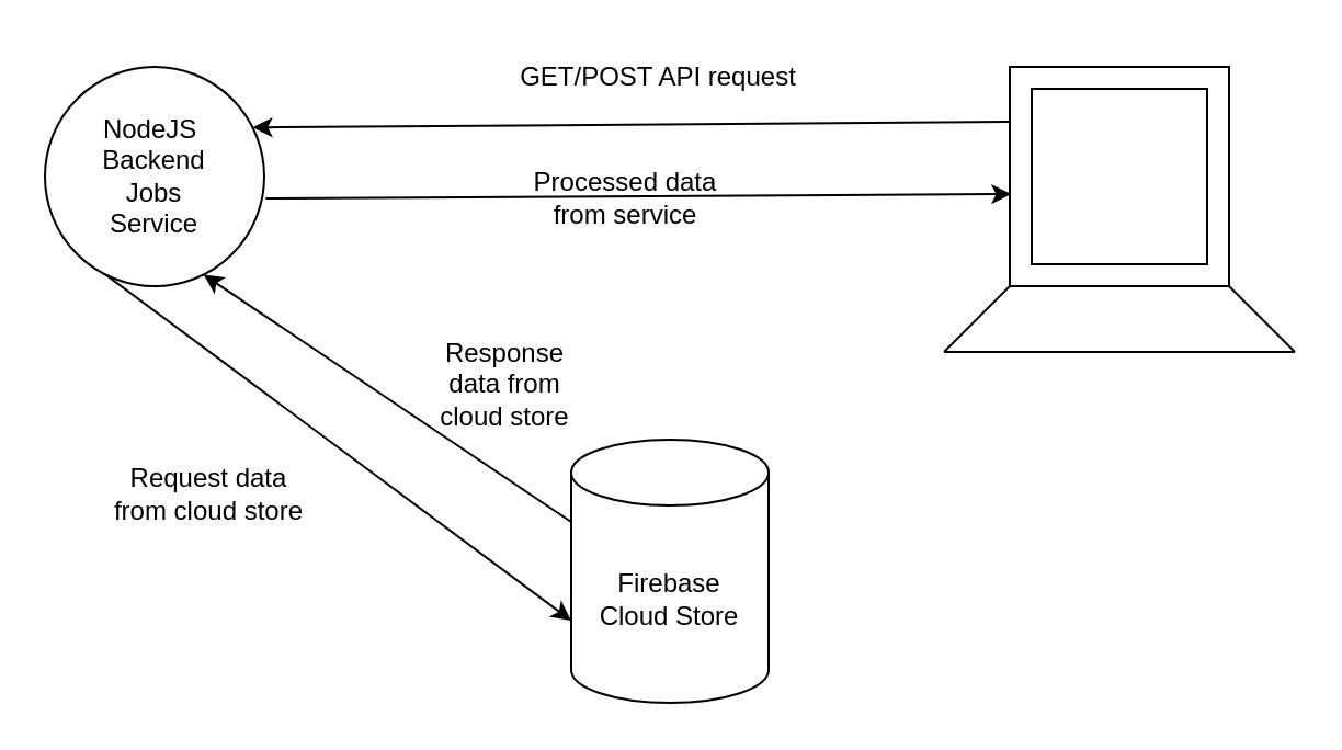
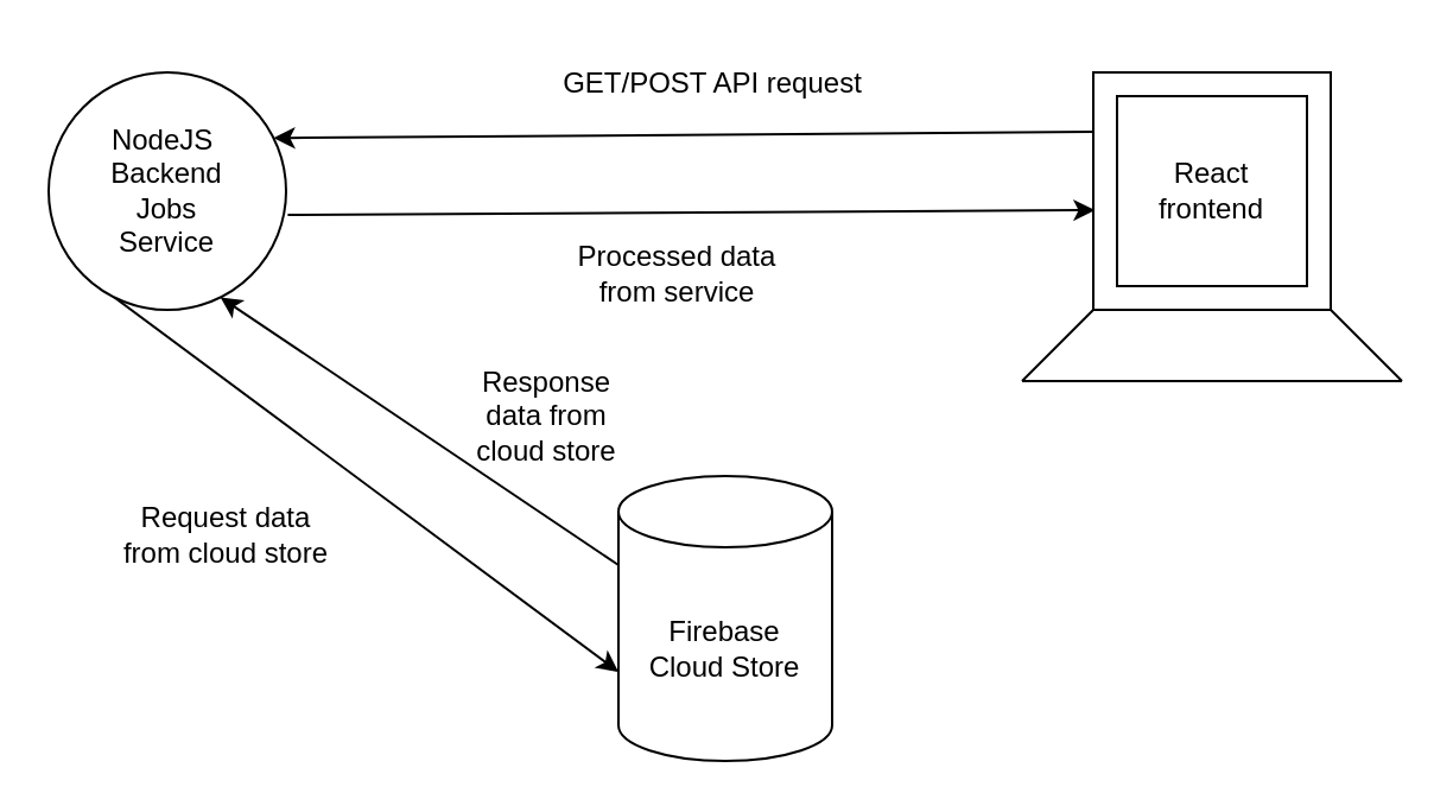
  <mxCell id="0" />
  <mxCell id="1" parent="0" />
  <mxCell id="2" value="NodeJS&amp;nbsp;&lt;br&gt;Backend&lt;br&gt;Jobs&lt;br&gt;Service" style="ellipse;whiteSpace=wrap;html=1;aspect=fixed;" vertex="1" parent="1"><mxGeometry x="20" y="30" width="100" height="100" as="geometry" /></mxCell>
  <mxCell id="3" value="" style="whiteSpace=wrap;html=1;aspect=fixed;" vertex="1" parent="1"><mxGeometry x="460" y="30" width="100" height="100" as="geometry" /></mxCell>
  <mxCell id="4" value="Firebase&lt;br&gt;Cloud Store" style="shape=cylinder3;whiteSpace=wrap;html=1;boundedLbl=1;backgroundOutline=1;size=15;" vertex="1" parent="1"><mxGeometry x="260" y="200" width="90" height="120" as="geometry" /></mxCell>
  <mxCell id="5" value="" style="endArrow=classic;html=1;rounded=0;exitX=0;exitY=0.25;exitDx=0;exitDy=0;entryX=1;entryY=0.25;entryDx=0;entryDy=0;" edge="1" parent="1" source="3" target="2"><mxGeometry width="50" height="50" relative="1" as="geometry"><mxPoint x="360" y="70" as="sourcePoint" /><mxPoint x="410" y="20" as="targetPoint" /></mxGeometry></mxCell>
  <mxCell id="6" value="GET/POST API request" style="text;html=1;strokeColor=none;fillColor=none;align=center;verticalAlign=middle;whiteSpace=wrap;rounded=0;" vertex="1" parent="1"><mxGeometry x="230" y="20" width="140" height="30" as="geometry" /></mxCell>
  <mxCell id="7" value="" style="endArrow=classic;html=1;rounded=0;exitX=0.25;exitY=1;exitDx=0;exitDy=0;entryX=0;entryY=0;entryDx=0;entryDy=82.5;entryPerimeter=0;" edge="1" parent="1" source="2" target="4"><mxGeometry width="50" height="50" relative="1" as="geometry"><mxPoint x="110" y="280" as="sourcePoint" /><mxPoint x="160" y="230" as="targetPoint" /></mxGeometry></mxCell>
  <mxCell id="8" value="Request data from cloud store" style="text;html=1;strokeColor=none;fillColor=none;align=center;verticalAlign=middle;whiteSpace=wrap;rounded=0;" vertex="1" parent="1"><mxGeometry x="50" y="210" width="90" height="30" as="geometry" /></mxCell>
  <mxCell id="9" value="" style="endArrow=classic;html=1;rounded=0;exitX=0;exitY=0;exitDx=0;exitDy=37.5;exitPerimeter=0;entryX=0.75;entryY=1;entryDx=0;entryDy=0;" edge="1" parent="1" source="4" target="2"><mxGeometry width="50" height="50" relative="1" as="geometry"><mxPoint x="270" y="200" as="sourcePoint" /><mxPoint x="320" y="150" as="targetPoint" /></mxGeometry></mxCell>
  <mxCell id="10" value="Response data from cloud store" style="text;html=1;strokeColor=none;fillColor=none;align=center;verticalAlign=middle;whiteSpace=wrap;rounded=0;" vertex="1" parent="1"><mxGeometry x="190" y="160" width="80" height="30" as="geometry" /></mxCell>
  <mxCell id="11" value="" style="endArrow=classic;html=1;rounded=0;exitX=1.007;exitY=0.6;exitDx=0;exitDy=0;exitPerimeter=0;entryX=0.007;entryY=0.58;entryDx=0;entryDy=0;entryPerimeter=0;" edge="1" parent="1" source="2" target="3"><mxGeometry width="50" height="50" relative="1" as="geometry"><mxPoint x="280" y="140" as="sourcePoint" /><mxPoint x="450" y="90" as="targetPoint" /></mxGeometry></mxCell>
- <mxCell id="12" value="Processed data from service" style="text;html=1;strokeColor=none;fillColor=none;align=center;verticalAlign=middle;whiteSpace=wrap;rounded=0;" vertex="1" parent="1"><mxGeometry x="240" y="75" width="90" height="30" as="geometry" /></mxCell>
+ <mxCell id="12" value="Processed data from service" style="text;html=1;strokeColor=none;fillColor=none;align=center;verticalAlign=middle;whiteSpace=wrap;rounded=0;" vertex="1" parent="1"><mxGeometry x="240" y="100" width="90" height="30" as="geometry" /></mxCell>
  <mxCell id="13" value="" style="endArrow=none;html=1;rounded=0;" edge="1" parent="1"><mxGeometry width="50" height="50" relative="1" as="geometry"><mxPoint x="430" y="160" as="sourcePoint" /><mxPoint x="460" y="130" as="targetPoint" /></mxGeometry></mxCell>
  <mxCell id="14" value="" style="endArrow=none;html=1;rounded=0;entryX=1;entryY=1;entryDx=0;entryDy=0;" edge="1" parent="1" target="3"><mxGeometry width="50" height="50" relative="1" as="geometry"><mxPoint x="590" y="160" as="sourcePoint" /><mxPoint x="470" y="140" as="targetPoint" /></mxGeometry></mxCell>
  <mxCell id="15" value="" style="endArrow=none;html=1;rounded=0;" edge="1" parent="1"><mxGeometry width="50" height="50" relative="1" as="geometry"><mxPoint x="430" y="160" as="sourcePoint" /><mxPoint x="590" y="160" as="targetPoint" /></mxGeometry></mxCell>
  <mxCell id="16" value="" style="rounded=0;whiteSpace=wrap;html=1;" vertex="1" parent="1"><mxGeometry x="470" y="40" width="80" height="80" as="geometry" /></mxCell>
+ <mxCell id="17" value="React frontend" style="text;html=1;strokeColor=none;fillColor=none;align=center;verticalAlign=middle;whiteSpace=wrap;rounded=0;" vertex="1" parent="1"><mxGeometry x="480" y="65" width="60" height="30" as="geometry" /></mxCell>
